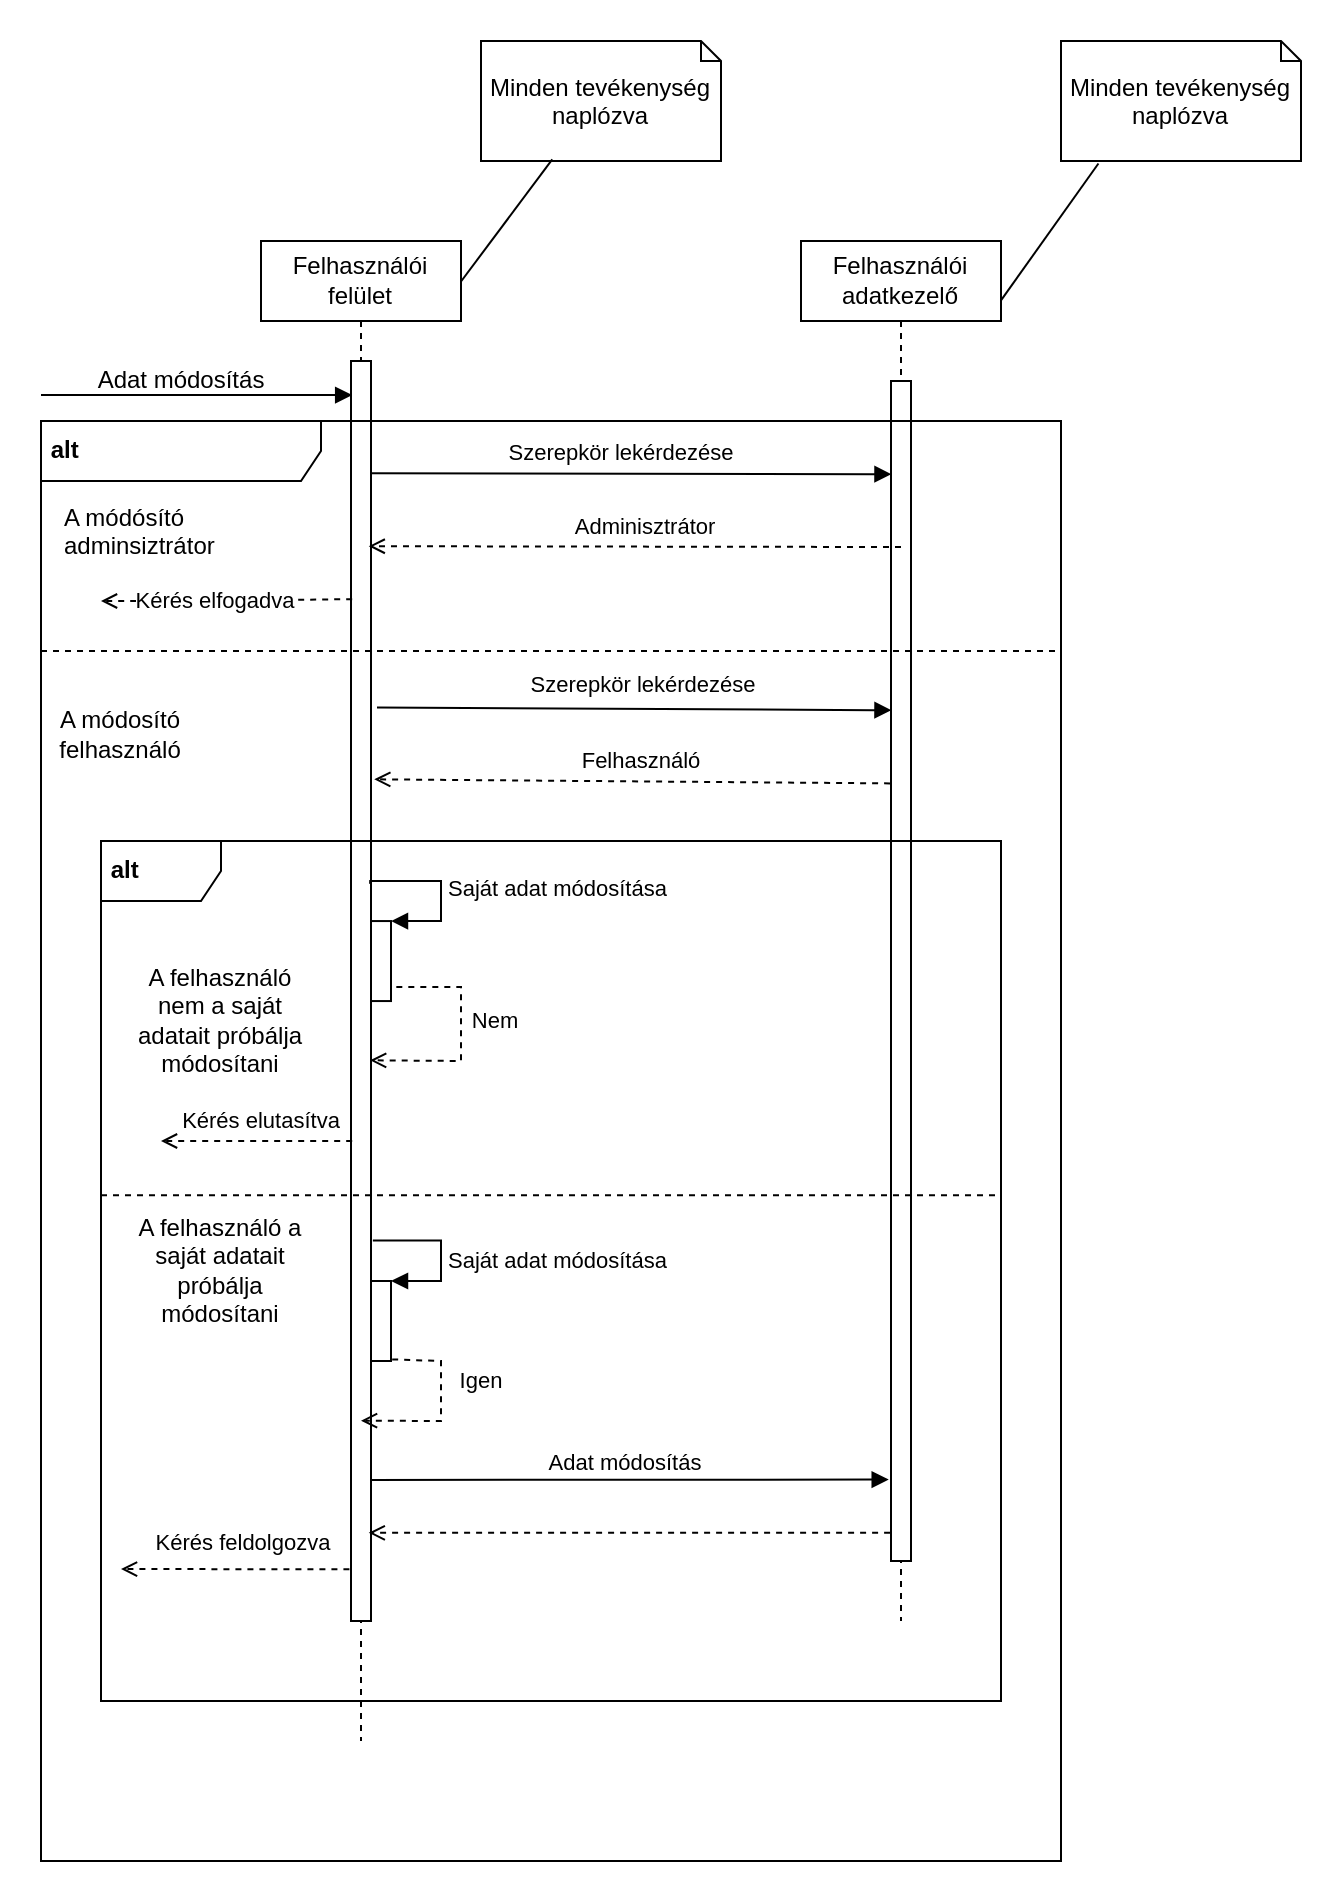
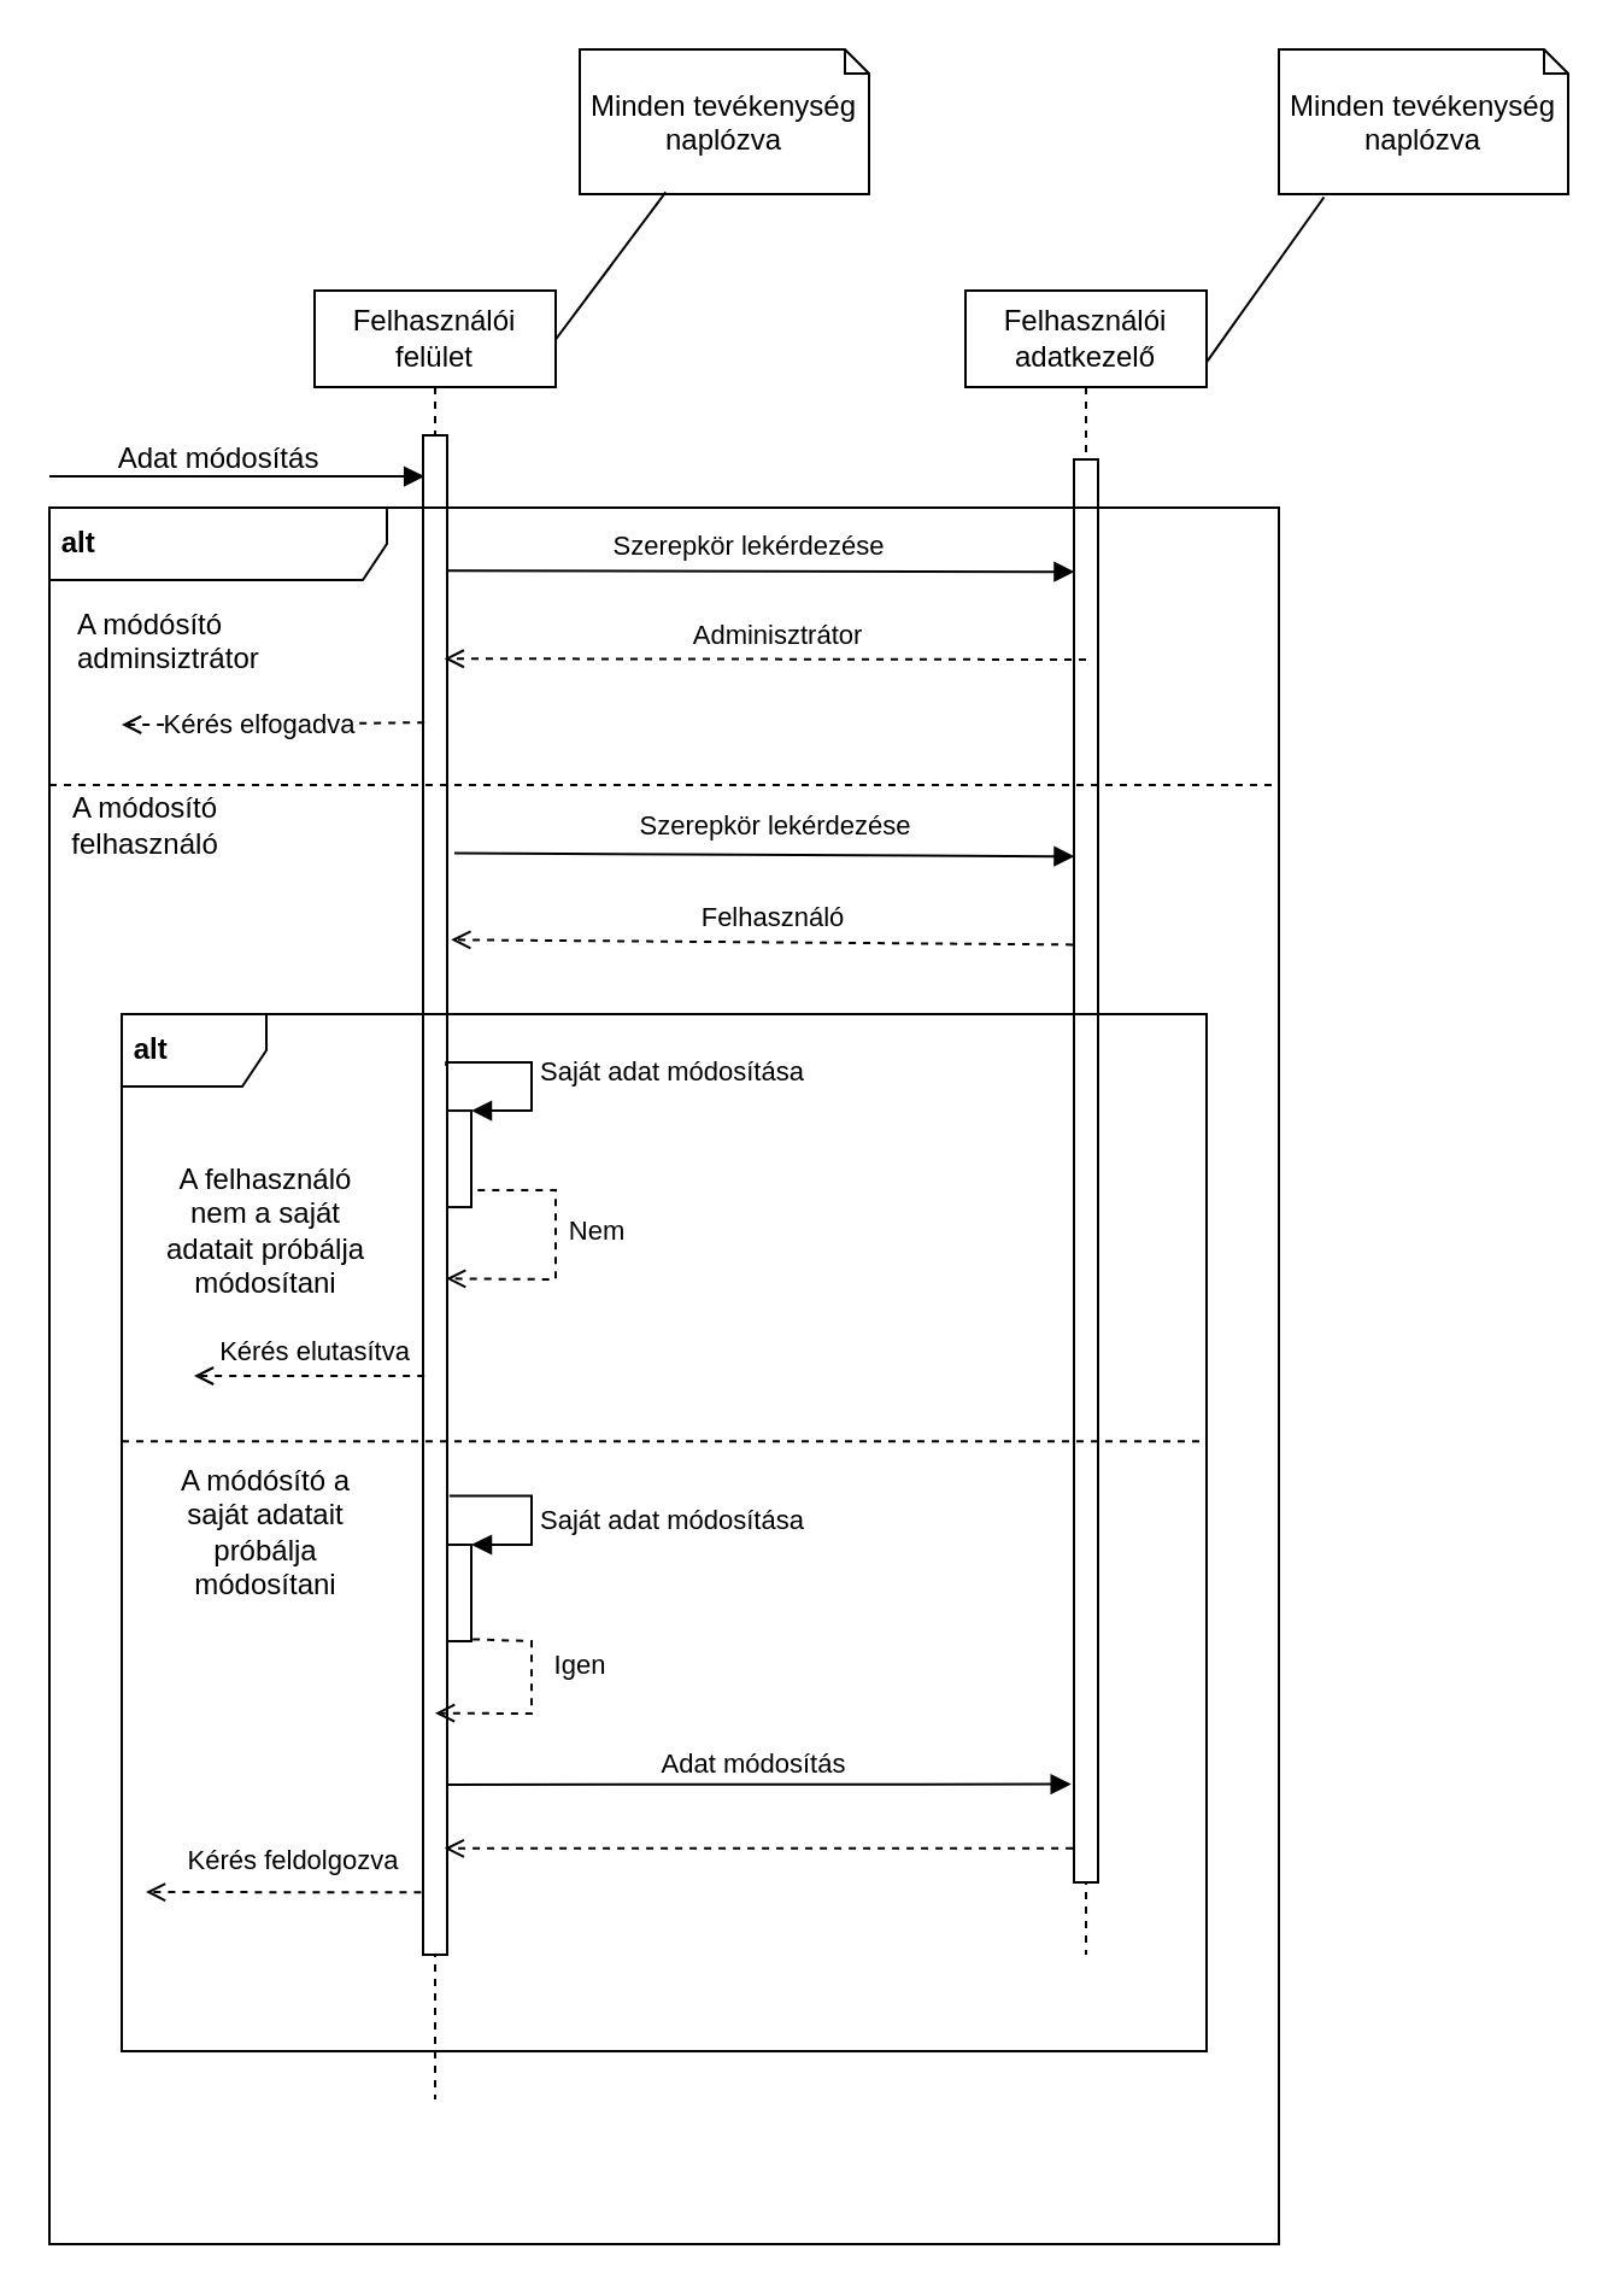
  <mxCell id="0" />
  <mxCell id="1" parent="0" />
  <mxCell id="2" value="Felhasználói felület" style="shape=umlLifeline;perimeter=lifelinePerimeter;whiteSpace=wrap;html=1;container=1;collapsible=0;recursiveResize=0;outlineConnect=0;" vertex="1" parent="1"><mxGeometry x="130" y="120" width="100" height="750" as="geometry" /></mxCell>
  <mxCell id="3" value="" style="html=1;points=[];perimeter=orthogonalPerimeter;" vertex="1" parent="2"><mxGeometry x="45" y="60" width="10" height="630" as="geometry" /></mxCell>
  <mxCell id="4" value="" style="html=1;points=[];perimeter=orthogonalPerimeter;" vertex="1" parent="2"><mxGeometry x="55" y="340.03" width="10" height="40" as="geometry" /></mxCell>
  <mxCell id="5" value="Saját adat módosítása" style="edgeStyle=orthogonalEdgeStyle;html=1;align=left;spacingLeft=2;endArrow=block;rounded=0;entryX=1;entryY=0;exitX=0.955;exitY=0.415;exitDx=0;exitDy=0;exitPerimeter=0;" edge="1" target="4" parent="2" source="3"><mxGeometry relative="1" as="geometry"><mxPoint x="60" y="320.03" as="sourcePoint" /><Array as="points"><mxPoint x="55" y="320" /><mxPoint x="90" y="320" /><mxPoint x="90" y="340" /></Array></mxGeometry></mxCell>
  <mxCell id="6" value="" style="html=1;verticalAlign=bottom;labelBackgroundColor=none;endArrow=open;endFill=0;dashed=1;rounded=0;entryX=0.955;entryY=0.555;entryDx=0;entryDy=0;entryPerimeter=0;exitX=1.266;exitY=0.824;exitDx=0;exitDy=0;exitPerimeter=0;" edge="1" parent="2" source="4" target="3"><mxGeometry width="160" relative="1" as="geometry"><mxPoint x="30" y="370" as="sourcePoint" /><mxPoint x="190" y="370" as="targetPoint" /><Array as="points"><mxPoint x="100" y="373" /><mxPoint x="100" y="410" /></Array></mxGeometry></mxCell>
  <mxCell id="7" value="Nem" style="edgeLabel;html=1;align=center;verticalAlign=middle;resizable=0;points=[];" vertex="1" connectable="0" parent="6"><mxGeometry x="0.464" y="-1" relative="1" as="geometry"><mxPoint x="31" y="-19" as="offset" /></mxGeometry></mxCell>
  <mxCell id="8" value="" style="html=1;points=[];perimeter=orthogonalPerimeter;" vertex="1" parent="2"><mxGeometry x="55" y="520" width="10" height="40" as="geometry" /></mxCell>
  <mxCell id="9" value="Saját adat módosítása" style="edgeStyle=orthogonalEdgeStyle;html=1;align=left;spacingLeft=2;endArrow=block;rounded=0;entryX=1;entryY=0;exitX=1.093;exitY=0.698;exitDx=0;exitDy=0;exitPerimeter=0;" edge="1" target="8" parent="2" source="3"><mxGeometry x="0.118" relative="1" as="geometry"><mxPoint x="60" y="500" as="sourcePoint" /><Array as="points"><mxPoint x="90" y="500" /><mxPoint x="90" y="520" /></Array><mxPoint as="offset" /></mxGeometry></mxCell>
  <mxCell id="10" value="" style="html=1;verticalAlign=bottom;labelBackgroundColor=none;endArrow=open;endFill=0;dashed=1;rounded=0;exitX=1.059;exitY=0.98;exitDx=0;exitDy=0;exitPerimeter=0;entryX=0.5;entryY=0.841;entryDx=0;entryDy=0;entryPerimeter=0;" edge="1" parent="2" source="8" target="3"><mxGeometry width="160" relative="1" as="geometry"><mxPoint x="30" y="470" as="sourcePoint" /><mxPoint x="60" y="590" as="targetPoint" /><Array as="points"><mxPoint x="90" y="560" /><mxPoint x="90" y="590" /></Array></mxGeometry></mxCell>
  <mxCell id="11" value="Igen" style="edgeLabel;html=1;align=center;verticalAlign=middle;resizable=0;points=[];" vertex="1" connectable="0" parent="10"><mxGeometry x="0.378" relative="1" as="geometry"><mxPoint x="30" y="-20" as="offset" /></mxGeometry></mxCell>
  <mxCell id="12" value="" style="html=1;verticalAlign=bottom;labelBackgroundColor=none;endArrow=block;endFill=1;rounded=0;entryX=0.059;entryY=0.027;entryDx=0;entryDy=0;entryPerimeter=0;metaEdit=0;" edge="1" parent="1" target="3"><mxGeometry width="160" relative="1" as="geometry"><mxPoint x="20" y="197" as="sourcePoint" /><mxPoint x="170" y="200" as="targetPoint" /></mxGeometry></mxCell>
  <mxCell id="13" value="Adat módosítás" style="text;html=1;align=center;verticalAlign=middle;resizable=0;points=[];autosize=1;strokeColor=none;fillColor=none;" vertex="1" parent="1"><mxGeometry x="35" y="175" width="110" height="30" as="geometry" /></mxCell>
  <mxCell id="14" value="Felhasználói adatkezelő" style="shape=umlLifeline;perimeter=lifelinePerimeter;whiteSpace=wrap;html=1;container=1;collapsible=0;recursiveResize=0;outlineConnect=0;" vertex="1" parent="1"><mxGeometry x="400" y="120" width="100" height="690" as="geometry" /></mxCell>
  <mxCell id="15" value="" style="html=1;points=[];perimeter=orthogonalPerimeter;" vertex="1" parent="14"><mxGeometry x="45" y="70" width="10" height="590" as="geometry" /></mxCell>
  <mxCell id="16" value="" style="html=1;verticalAlign=bottom;labelBackgroundColor=none;endArrow=block;endFill=1;rounded=0;exitX=0.955;exitY=0.089;exitDx=0;exitDy=0;exitPerimeter=0;entryX=0.024;entryY=0.079;entryDx=0;entryDy=0;entryPerimeter=0;" edge="1" parent="1" source="3" target="15"><mxGeometry width="160" relative="1" as="geometry"><mxPoint x="190" y="236" as="sourcePoint" /><mxPoint x="450" y="236" as="targetPoint" /><Array as="points" /></mxGeometry></mxCell>
  <mxCell id="17" value="Szerepkör lekérdezése" style="edgeLabel;html=1;align=center;verticalAlign=middle;resizable=0;points=[];" vertex="1" connectable="0" parent="16"><mxGeometry x="0.059" relative="1" as="geometry"><mxPoint x="-13" y="-11" as="offset" /></mxGeometry></mxCell>
  <mxCell id="18" value="" style="html=1;verticalAlign=bottom;labelBackgroundColor=none;endArrow=open;endFill=0;dashed=1;rounded=0;entryX=0.886;entryY=0.147;entryDx=0;entryDy=0;entryPerimeter=0;" edge="1" parent="1" target="3"><mxGeometry width="160" relative="1" as="geometry"><mxPoint x="450" y="273" as="sourcePoint" /><mxPoint x="320" y="340" as="targetPoint" /></mxGeometry></mxCell>
  <mxCell id="19" value="Adminisztrátor" style="edgeLabel;html=1;align=center;verticalAlign=middle;resizable=0;points=[];" vertex="1" connectable="0" parent="18"><mxGeometry x="0.112" relative="1" as="geometry"><mxPoint x="19" y="-10" as="offset" /></mxGeometry></mxCell>
  <mxCell id="20" value="" style="html=1;verticalAlign=bottom;labelBackgroundColor=none;endArrow=open;endFill=0;dashed=1;rounded=0;exitX=0.059;exitY=0.189;exitDx=0;exitDy=0;exitPerimeter=0;" edge="1" parent="1" source="3"><mxGeometry width="160" relative="1" as="geometry"><mxPoint x="160" y="340" as="sourcePoint" /><mxPoint x="50" y="300" as="targetPoint" /><Array as="points"><mxPoint x="100" y="300" /></Array></mxGeometry></mxCell>
  <mxCell id="21" value="Kérés elfogadva" style="edgeLabel;html=1;align=center;verticalAlign=middle;resizable=0;points=[];" vertex="1" connectable="0" parent="20"><mxGeometry x="0.092" relative="1" as="geometry"><mxPoint as="offset" /></mxGeometry></mxCell>
  <mxCell id="22" value="" style="html=1;verticalAlign=bottom;labelBackgroundColor=none;endArrow=block;endFill=1;rounded=0;entryX=0.024;entryY=0.279;entryDx=0;entryDy=0;entryPerimeter=0;exitX=1.3;exitY=0.275;exitDx=0;exitDy=0;exitPerimeter=0;" edge="1" parent="1" source="3" target="15"><mxGeometry width="160" relative="1" as="geometry"><mxPoint x="190" y="369" as="sourcePoint" /><mxPoint x="320" y="390" as="targetPoint" /></mxGeometry></mxCell>
  <mxCell id="23" value="Szerepkör lekérdezése" style="edgeLabel;html=1;align=center;verticalAlign=middle;resizable=0;points=[];" vertex="1" connectable="0" parent="22"><mxGeometry x="-0.072" y="-1" relative="1" as="geometry"><mxPoint x="14" y="-13" as="offset" /></mxGeometry></mxCell>
  <mxCell id="24" value="" style="html=1;verticalAlign=bottom;labelBackgroundColor=none;endArrow=open;endFill=0;dashed=1;rounded=0;entryX=1.162;entryY=0.332;entryDx=0;entryDy=0;entryPerimeter=0;exitX=-0.045;exitY=0.341;exitDx=0;exitDy=0;exitPerimeter=0;" edge="1" parent="1" source="15" target="3"><mxGeometry width="160" relative="1" as="geometry"><mxPoint x="440" y="370" as="sourcePoint" /><mxPoint x="320" y="390" as="targetPoint" /></mxGeometry></mxCell>
  <mxCell id="25" value="Felhasználó" style="edgeLabel;html=1;align=center;verticalAlign=middle;resizable=0;points=[];" vertex="1" connectable="0" parent="24"><mxGeometry x="0.173" relative="1" as="geometry"><mxPoint x="26" y="-11" as="offset" /></mxGeometry></mxCell>
  <mxCell id="26" value="" style="html=1;verticalAlign=bottom;labelBackgroundColor=none;endArrow=open;endFill=0;dashed=1;rounded=0;exitX=0.059;exitY=0.619;exitDx=0;exitDy=0;exitPerimeter=0;" edge="1" parent="1" source="3"><mxGeometry width="160" relative="1" as="geometry"><mxPoint x="160" y="490" as="sourcePoint" /><mxPoint x="80" y="570" as="targetPoint" /></mxGeometry></mxCell>
  <mxCell id="27" value="Kérés elutasítva" style="edgeLabel;html=1;align=center;verticalAlign=middle;resizable=0;points=[];" vertex="1" connectable="0" parent="26"><mxGeometry x="0.212" relative="1" as="geometry"><mxPoint x="12" y="-10" as="offset" /></mxGeometry></mxCell>
  <mxCell id="28" value="A" style="html=1;verticalAlign=bottom;labelBackgroundColor=none;endArrow=block;endFill=1;rounded=0;exitX=1.024;exitY=0.888;exitDx=0;exitDy=0;exitPerimeter=0;entryX=-0.114;entryY=0.931;entryDx=0;entryDy=0;entryPerimeter=0;" edge="1" parent="1" source="3" target="15"><mxGeometry width="160" relative="1" as="geometry"><mxPoint x="160" y="660" as="sourcePoint" /><mxPoint x="320" y="660" as="targetPoint" /></mxGeometry></mxCell>
  <mxCell id="29" value="Adat módosítás" style="edgeLabel;html=1;align=center;verticalAlign=middle;resizable=0;points=[];" vertex="1" connectable="0" parent="28"><mxGeometry x="-0.164" y="1" relative="1" as="geometry"><mxPoint x="18" y="-8" as="offset" /></mxGeometry></mxCell>
  <mxCell id="30" value="" style="html=1;verticalAlign=bottom;labelBackgroundColor=none;endArrow=open;endFill=0;dashed=1;rounded=0;exitX=-0.045;exitY=0.976;exitDx=0;exitDy=0;exitPerimeter=0;entryX=0.886;entryY=0.93;entryDx=0;entryDy=0;entryPerimeter=0;" edge="1" parent="1" source="15" target="3"><mxGeometry width="160" relative="1" as="geometry"><mxPoint x="160" y="660" as="sourcePoint" /><mxPoint x="320" y="660" as="targetPoint" /></mxGeometry></mxCell>
  <mxCell id="31" value="" style="html=1;verticalAlign=bottom;labelBackgroundColor=none;endArrow=open;endFill=0;dashed=1;rounded=0;exitX=-0.079;exitY=0.959;exitDx=0;exitDy=0;exitPerimeter=0;" edge="1" parent="1" source="3"><mxGeometry width="160" relative="1" as="geometry"><mxPoint x="160" y="660" as="sourcePoint" /><mxPoint x="60" y="784" as="targetPoint" /></mxGeometry></mxCell>
  <mxCell id="32" value="Kérés feldolgozva" style="edgeLabel;html=1;align=center;verticalAlign=middle;resizable=0;points=[];" vertex="1" connectable="0" parent="31"><mxGeometry x="0.347" relative="1" as="geometry"><mxPoint x="23" y="-14" as="offset" /></mxGeometry></mxCell>
  <mxCell id="33" value="&lt;b&gt;&amp;nbsp;alt&lt;/b&gt;" style="shape=umlFrame;tabWidth=110;tabHeight=30;tabPosition=left;html=1;boundedLbl=1;labelInHeader=1;width=140;height=30;align=left;" vertex="1" parent="1"><mxGeometry x="20" y="210" width="510" height="720" as="geometry" /></mxCell>
  <mxCell id="34" value="A módósító&#10;adminsiztrátor" style="text" vertex="1" parent="33"><mxGeometry width="110" height="40" relative="1" as="geometry"><mxPoint x="10" y="35" as="offset" /></mxGeometry></mxCell>
  <mxCell id="35" value="" style="line;strokeWidth=1;dashed=1;labelPosition=center;verticalLabelPosition=bottom;align=left;verticalAlign=top;spacingLeft=20;spacingTop=15;" vertex="1" parent="33"><mxGeometry width="510" height="230" as="geometry" /></mxCell>
- <mxCell id="36" value="A módosító felhasználó" style="text;html=1;strokeColor=none;fillColor=none;align=center;verticalAlign=middle;whiteSpace=wrap;rounded=0;" vertex="1" parent="33"><mxGeometry x="10" y="130.002" width="60" height="53.333" as="geometry" /></mxCell>
+ <mxCell id="36" value="A módosító felhasználó" style="text;html=1;strokeColor=none;fillColor=none;align=center;verticalAlign=middle;whiteSpace=wrap;rounded=0;" vertex="1" parent="33"><mxGeometry x="10" y="105.002" width="60" height="53.333" as="geometry" /></mxCell>
  <mxCell id="37" value="&lt;b&gt;&amp;nbsp;alt&lt;/b&gt;" style="shape=umlFrame;whiteSpace=wrap;html=1;align=left;" vertex="1" parent="33"><mxGeometry x="30" y="210" width="450" height="430" as="geometry" /></mxCell>
  <mxCell id="38" value="" style="line;strokeWidth=1;fillColor=none;align=left;verticalAlign=middle;spacingTop=-1;spacingLeft=3;spacingRight=3;rotatable=0;labelPosition=right;points=[];portConstraint=eastwest;strokeColor=inherit;dashed=1;" vertex="1" parent="33"><mxGeometry x="30" y="380" width="450" height="14.22" as="geometry" /></mxCell>
  <mxCell id="39" value="A felhasználó nem a saját adatait próbálja módosítani" style="text;html=1;strokeColor=none;fillColor=none;align=center;verticalAlign=middle;whiteSpace=wrap;rounded=0;dashed=1;" vertex="1" parent="33"><mxGeometry x="40" y="270.0" width="100" height="60.367" as="geometry" /></mxCell>
- <mxCell id="40" value="A felhasználó a saját adatait próbálja módosítani" style="text;html=1;strokeColor=none;fillColor=none;align=center;verticalAlign=middle;whiteSpace=wrap;rounded=0;" vertex="1" parent="33"><mxGeometry x="40" y="400" width="100" height="50" as="geometry" /></mxCell>
+ <mxCell id="40" value="A módósító a saját adatait próbálja módosítani" style="text;html=1;strokeColor=none;fillColor=none;align=center;verticalAlign=middle;whiteSpace=wrap;rounded=0;" vertex="1" parent="33"><mxGeometry x="40" y="400" width="100" height="50" as="geometry" /></mxCell>
  <mxCell id="41" value="Minden tevékenység naplózva" style="shape=note2;boundedLbl=1;whiteSpace=wrap;html=1;size=10;verticalAlign=top;align=center;" vertex="1" parent="1"><mxGeometry x="240" y="20" width="120" height="60" as="geometry" /></mxCell>
  <mxCell id="42" value="Minden tevékenység naplózva" style="shape=note2;boundedLbl=1;whiteSpace=wrap;html=1;size=10;verticalAlign=top;align=center;" vertex="1" parent="1"><mxGeometry x="530" y="20" width="120" height="60" as="geometry" /></mxCell>
  <mxCell id="43" value="" style="endArrow=none;startArrow=none;endFill=0;startFill=0;endSize=8;html=1;verticalAlign=bottom;labelBackgroundColor=none;strokeWidth=1;rounded=0;exitX=0.297;exitY=0.987;exitDx=0;exitDy=0;exitPerimeter=0;entryX=1;entryY=0.027;entryDx=0;entryDy=0;entryPerimeter=0;" edge="1" parent="1" source="41" target="2"><mxGeometry width="160" relative="1" as="geometry"><mxPoint x="275.96" y="90" as="sourcePoint" /><mxPoint x="240" y="150.25" as="targetPoint" /></mxGeometry></mxCell>
  <mxCell id="44" value="" style="endArrow=none;startArrow=none;endFill=0;startFill=0;endSize=8;html=1;verticalAlign=bottom;labelBackgroundColor=none;strokeWidth=1;rounded=0;exitX=0.156;exitY=1.021;exitDx=0;exitDy=0;exitPerimeter=0;entryX=1;entryY=0.043;entryDx=0;entryDy=0;entryPerimeter=0;" edge="1" parent="1" source="42" target="14"><mxGeometry width="160" relative="1" as="geometry"><mxPoint x="285.96" y="100" as="sourcePoint" /><mxPoint x="250" y="160.25" as="targetPoint" /></mxGeometry></mxCell>
